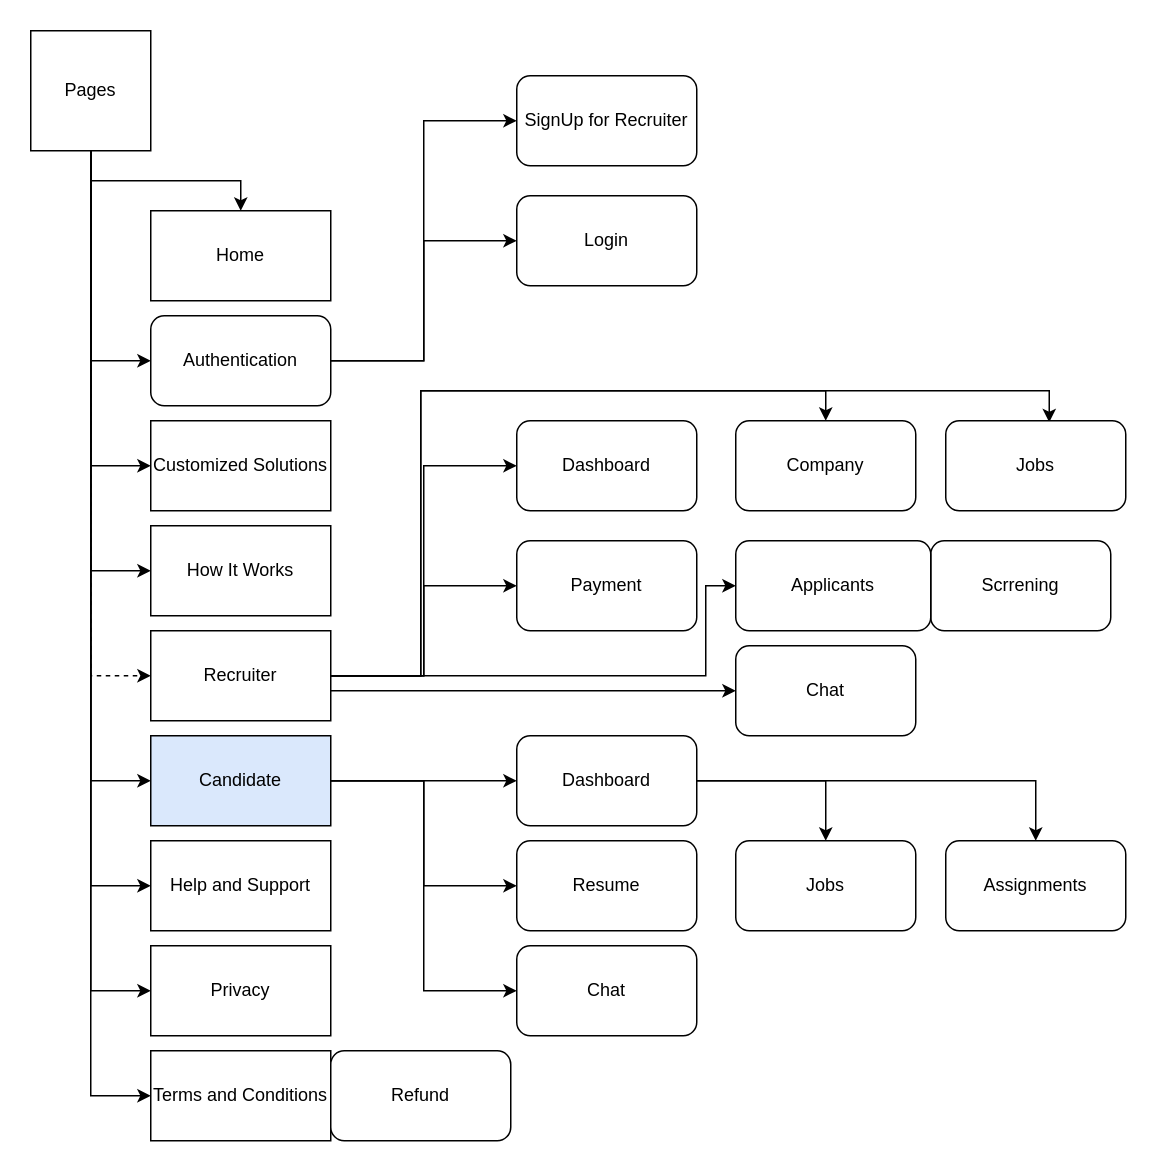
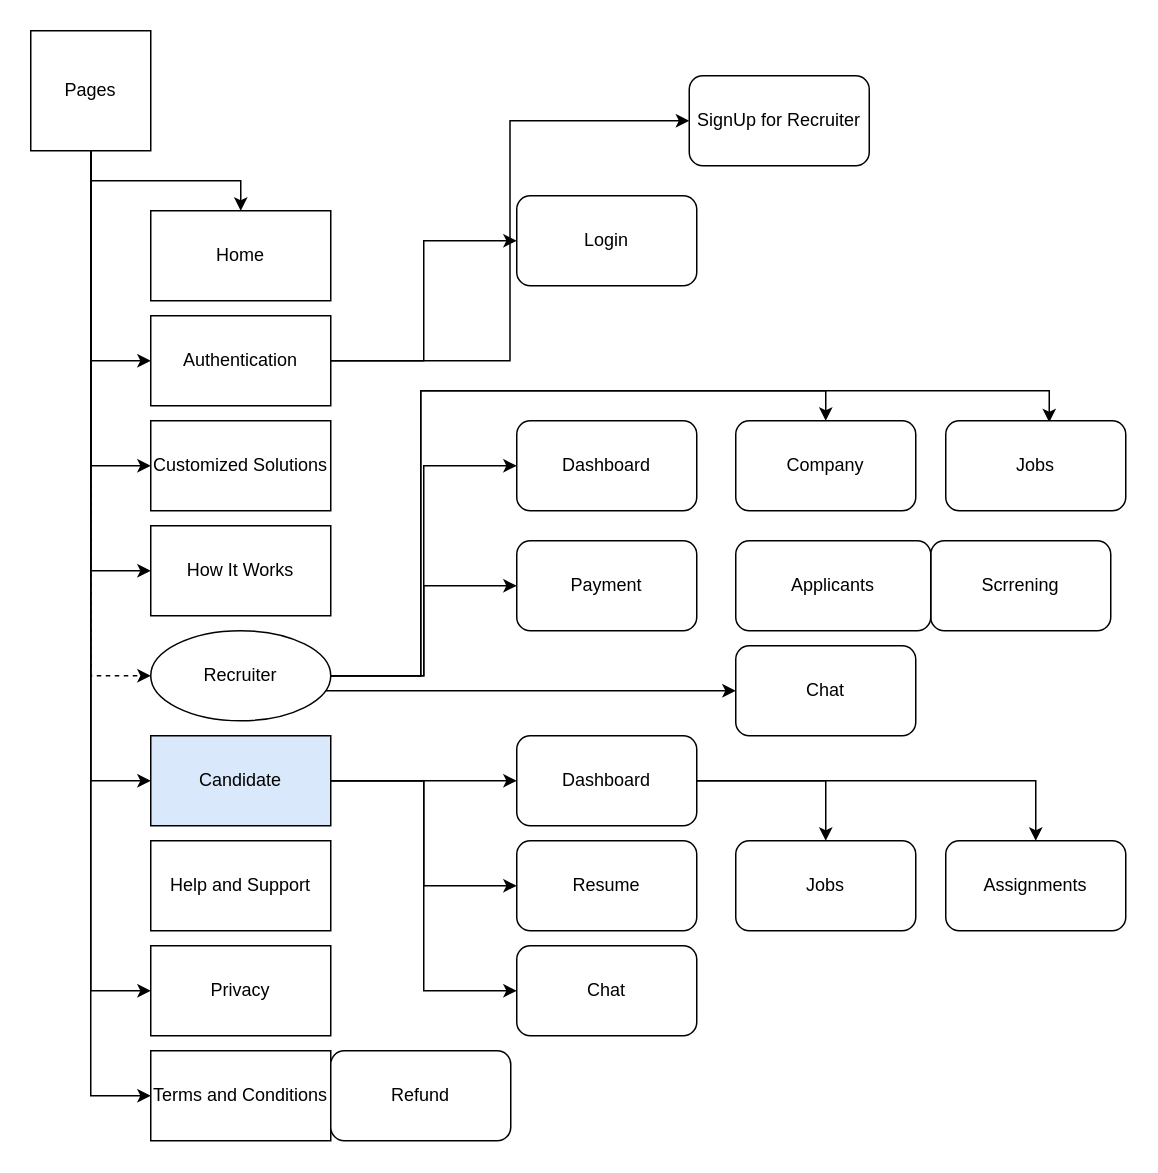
  <mxCell id="0" />
  <mxCell id="1" parent="0" />
  <mxCell id="2" style="edgeStyle=orthogonalEdgeStyle;rounded=0;orthogonalLoop=1;jettySize=auto;html=1;entryX=0.5;entryY=0;entryDx=0;entryDy=0;" edge="1" parent="1" source="11" target="15"><mxGeometry relative="1" as="geometry"><mxPoint x="140" y="70" as="targetPoint" /><Array as="points"><mxPoint x="60" y="120" /><mxPoint x="160" y="120" /></Array></mxGeometry></mxCell>
  <mxCell id="3" style="edgeStyle=orthogonalEdgeStyle;rounded=0;orthogonalLoop=1;jettySize=auto;html=1;entryX=0;entryY=0.5;entryDx=0;entryDy=0;" edge="1" parent="1" source="11" target="14"><mxGeometry relative="1" as="geometry" /></mxCell>
  <mxCell id="4" style="edgeStyle=orthogonalEdgeStyle;rounded=0;orthogonalLoop=1;jettySize=auto;html=1;entryX=0;entryY=0.5;entryDx=0;entryDy=0;" edge="1" parent="1" source="11" target="16"><mxGeometry relative="1" as="geometry" /></mxCell>
  <mxCell id="5" style="edgeStyle=orthogonalEdgeStyle;rounded=0;orthogonalLoop=1;jettySize=auto;html=1;entryX=0;entryY=0.5;entryDx=0;entryDy=0;" edge="1" parent="1" source="11" target="17"><mxGeometry relative="1" as="geometry" /></mxCell>
  <mxCell id="6" style="edgeStyle=orthogonalEdgeStyle;rounded=0;orthogonalLoop=1;jettySize=auto;html=1;entryX=0;entryY=0.5;entryDx=0;entryDy=0;dashed=1;" edge="1" parent="1" source="11" target="24"><mxGeometry relative="1" as="geometry" /></mxCell>
  <mxCell id="7" style="edgeStyle=orthogonalEdgeStyle;rounded=0;orthogonalLoop=1;jettySize=auto;html=1;entryX=0;entryY=0.5;entryDx=0;entryDy=0;" edge="1" parent="1" source="11" target="28"><mxGeometry relative="1" as="geometry" /></mxCell>
- <mxCell id="8" style="edgeStyle=orthogonalEdgeStyle;rounded=0;orthogonalLoop=1;jettySize=auto;html=1;entryX=0;entryY=0.5;entryDx=0;entryDy=0;" edge="1" parent="1" source="11" target="29"><mxGeometry relative="1" as="geometry" /></mxCell>
  <mxCell id="9" style="edgeStyle=orthogonalEdgeStyle;rounded=0;orthogonalLoop=1;jettySize=auto;html=1;entryX=0;entryY=0.5;entryDx=0;entryDy=0;" edge="1" parent="1" source="11" target="30"><mxGeometry relative="1" as="geometry" /></mxCell>
  <mxCell id="10" style="edgeStyle=orthogonalEdgeStyle;rounded=0;orthogonalLoop=1;jettySize=auto;html=1;entryX=0;entryY=0.5;entryDx=0;entryDy=0;" edge="1" parent="1" source="11" target="31"><mxGeometry relative="1" as="geometry" /></mxCell>
  <mxCell id="11" value="Pages" style="whiteSpace=wrap;html=1;aspect=fixed;" vertex="1" parent="1"><mxGeometry x="20" y="20" width="80" height="80" as="geometry" /></mxCell>
  <mxCell id="12" style="edgeStyle=orthogonalEdgeStyle;rounded=0;orthogonalLoop=1;jettySize=auto;html=1;entryX=0;entryY=0.5;entryDx=0;entryDy=0;" edge="1" parent="1" source="14" target="47"><mxGeometry relative="1" as="geometry" /></mxCell>
  <mxCell id="13" style="edgeStyle=orthogonalEdgeStyle;rounded=0;orthogonalLoop=1;jettySize=auto;html=1;entryX=0;entryY=0.5;entryDx=0;entryDy=0;" edge="1" parent="1" source="14" target="46"><mxGeometry relative="1" as="geometry" /></mxCell>
- <mxCell id="14" value="Authentication" style="whiteSpace=wrap;html=1;rounded=1;" vertex="1" parent="1"><mxGeometry x="100" y="210" width="120" height="60" as="geometry" /></mxCell>
+ <mxCell id="14" value="Authentication" style="rounded=0;whiteSpace=wrap;html=1;" vertex="1" parent="1"><mxGeometry x="100" y="210" width="120" height="60" as="geometry" /></mxCell>
  <mxCell id="15" value="Home" style="rounded=0;whiteSpace=wrap;html=1;" vertex="1" parent="1"><mxGeometry x="100" y="140" width="120" height="60" as="geometry" /></mxCell>
  <mxCell id="16" value="Customized Solutions" style="rounded=0;whiteSpace=wrap;html=1;" vertex="1" parent="1"><mxGeometry x="100" y="280" width="120" height="60" as="geometry" /></mxCell>
  <mxCell id="17" value="How It Works" style="rounded=0;whiteSpace=wrap;html=1;" vertex="1" parent="1"><mxGeometry x="100" y="350" width="120" height="60" as="geometry" /></mxCell>
  <mxCell id="18" style="edgeStyle=orthogonalEdgeStyle;rounded=0;orthogonalLoop=1;jettySize=auto;html=1;entryX=0;entryY=0.5;entryDx=0;entryDy=0;" edge="1" parent="1" source="24" target="45"><mxGeometry relative="1" as="geometry" /></mxCell>
  <mxCell id="19" style="edgeStyle=orthogonalEdgeStyle;rounded=0;orthogonalLoop=1;jettySize=auto;html=1;entryX=0;entryY=0.5;entryDx=0;entryDy=0;" edge="1" parent="1" source="24" target="42"><mxGeometry relative="1" as="geometry" /></mxCell>
  <mxCell id="20" style="edgeStyle=orthogonalEdgeStyle;rounded=0;orthogonalLoop=1;jettySize=auto;html=1;entryX=0.5;entryY=0;entryDx=0;entryDy=0;" edge="1" parent="1" source="24" target="44"><mxGeometry relative="1" as="geometry"><Array as="points"><mxPoint x="280" y="450" /><mxPoint x="280" y="260" /><mxPoint x="550" y="260" /></Array></mxGeometry></mxCell>
  <mxCell id="21" style="edgeStyle=orthogonalEdgeStyle;rounded=0;orthogonalLoop=1;jettySize=auto;html=1;entryX=0.575;entryY=0.017;entryDx=0;entryDy=0;entryPerimeter=0;" edge="1" parent="1" source="24" target="43"><mxGeometry relative="1" as="geometry"><Array as="points"><mxPoint x="280" y="450" /><mxPoint x="280" y="260" /><mxPoint x="699" y="260" /></Array></mxGeometry></mxCell>
  <mxCell id="22" style="edgeStyle=orthogonalEdgeStyle;rounded=0;orthogonalLoop=1;jettySize=auto;html=1;entryX=0;entryY=0.5;entryDx=0;entryDy=0;" edge="1" parent="1" source="24" target="39"><mxGeometry relative="1" as="geometry"><Array as="points"><mxPoint x="290" y="460" /><mxPoint x="290" y="460" /></Array></mxGeometry></mxCell>
- <mxCell id="23" style="edgeStyle=orthogonalEdgeStyle;rounded=0;orthogonalLoop=1;jettySize=auto;html=1;" edge="1" parent="1" source="24" target="41"><mxGeometry relative="1" as="geometry"><Array as="points"><mxPoint x="470" y="450" /><mxPoint x="470" y="390" /></Array></mxGeometry></mxCell>
- <mxCell id="24" value="Recruiter" style="rounded=0;whiteSpace=wrap;html=1;" vertex="1" parent="1"><mxGeometry x="100" y="420" width="120" height="60" as="geometry" /></mxCell>
+ <mxCell id="24" value="Recruiter" style="ellipse;whiteSpace=wrap;html=1;" vertex="1" parent="1"><mxGeometry x="100" y="420" width="120" height="60" as="geometry" /></mxCell>
  <mxCell id="25" style="edgeStyle=orthogonalEdgeStyle;rounded=0;orthogonalLoop=1;jettySize=auto;html=1;entryX=0;entryY=0.5;entryDx=0;entryDy=0;" edge="1" parent="1" source="28" target="38"><mxGeometry relative="1" as="geometry" /></mxCell>
  <mxCell id="26" style="edgeStyle=orthogonalEdgeStyle;rounded=0;orthogonalLoop=1;jettySize=auto;html=1;entryX=0;entryY=0.5;entryDx=0;entryDy=0;" edge="1" parent="1" source="28" target="33"><mxGeometry relative="1" as="geometry" /></mxCell>
  <mxCell id="27" style="edgeStyle=orthogonalEdgeStyle;rounded=0;orthogonalLoop=1;jettySize=auto;html=1;entryX=0;entryY=0.5;entryDx=0;entryDy=0;" edge="1" parent="1" source="28" target="48"><mxGeometry relative="1" as="geometry" /></mxCell>
  <mxCell id="28" value="Candidate" style="rounded=0;whiteSpace=wrap;html=1;fillColor=#dae8fc;" vertex="1" parent="1"><mxGeometry x="100" y="490" width="120" height="60" as="geometry" /></mxCell>
  <mxCell id="29" value="Help and Support" style="rounded=0;whiteSpace=wrap;html=1;" vertex="1" parent="1"><mxGeometry x="100" y="560" width="120" height="60" as="geometry" /></mxCell>
  <mxCell id="30" value="Privacy" style="rounded=0;whiteSpace=wrap;html=1;" vertex="1" parent="1"><mxGeometry x="100" y="630" width="120" height="60" as="geometry" /></mxCell>
  <mxCell id="31" value="Terms and Conditions" style="rounded=0;whiteSpace=wrap;html=1;" vertex="1" parent="1"><mxGeometry x="100" y="700" width="120" height="60" as="geometry" /></mxCell>
  <mxCell id="32" value="Refund" style="rounded=1;whiteSpace=wrap;html=1;" vertex="1" parent="1"><mxGeometry x="220" y="700" width="120" height="60" as="geometry" /></mxCell>
  <mxCell id="33" value="Resume" style="rounded=1;whiteSpace=wrap;html=1;" vertex="1" parent="1"><mxGeometry x="344" y="560" width="120" height="60" as="geometry" /></mxCell>
  <mxCell id="34" value="Assignments" style="rounded=1;whiteSpace=wrap;html=1;" vertex="1" parent="1"><mxGeometry x="630" y="560" width="120" height="60" as="geometry" /></mxCell>
  <mxCell id="35" value="Jobs" style="rounded=1;whiteSpace=wrap;html=1;" vertex="1" parent="1"><mxGeometry x="490" y="560" width="120" height="60" as="geometry" /></mxCell>
  <mxCell id="36" style="edgeStyle=orthogonalEdgeStyle;rounded=0;orthogonalLoop=1;jettySize=auto;html=1;entryX=0.5;entryY=0;entryDx=0;entryDy=0;" edge="1" parent="1" source="38" target="35"><mxGeometry relative="1" as="geometry" /></mxCell>
  <mxCell id="37" style="edgeStyle=orthogonalEdgeStyle;rounded=0;orthogonalLoop=1;jettySize=auto;html=1;entryX=0.5;entryY=0;entryDx=0;entryDy=0;" edge="1" parent="1" source="38" target="34"><mxGeometry relative="1" as="geometry" /></mxCell>
  <mxCell id="38" value="Dashboard" style="rounded=1;whiteSpace=wrap;html=1;" vertex="1" parent="1"><mxGeometry x="344" y="490" width="120" height="60" as="geometry" /></mxCell>
  <mxCell id="39" value="Chat" style="rounded=1;whiteSpace=wrap;html=1;" vertex="1" parent="1"><mxGeometry x="490" y="430" width="120" height="60" as="geometry" /></mxCell>
  <mxCell id="40" value="Scrrening" style="rounded=1;whiteSpace=wrap;html=1;" vertex="1" parent="1"><mxGeometry x="620" y="360" width="120" height="60" as="geometry" /></mxCell>
  <mxCell id="41" value="Applicants" style="rounded=1;whiteSpace=wrap;html=1;" vertex="1" parent="1"><mxGeometry x="490" y="360" width="130" height="60" as="geometry" /></mxCell>
  <mxCell id="42" value="Payment" style="rounded=1;whiteSpace=wrap;html=1;" vertex="1" parent="1"><mxGeometry x="344" y="360" width="120" height="60" as="geometry" /></mxCell>
  <mxCell id="43" value="Jobs" style="rounded=1;whiteSpace=wrap;html=1;" vertex="1" parent="1"><mxGeometry x="630" y="280" width="120" height="60" as="geometry" /></mxCell>
  <mxCell id="44" value="Company" style="rounded=1;whiteSpace=wrap;html=1;" vertex="1" parent="1"><mxGeometry x="490" y="280" width="120" height="60" as="geometry" /></mxCell>
  <mxCell id="45" value="Dashboard" style="rounded=1;whiteSpace=wrap;html=1;" vertex="1" parent="1"><mxGeometry x="344" y="280" width="120" height="60" as="geometry" /></mxCell>
  <mxCell id="46" value="Login" style="rounded=1;whiteSpace=wrap;html=1;" vertex="1" parent="1"><mxGeometry x="344" y="130" width="120" height="60" as="geometry" /></mxCell>
- <mxCell id="47" value="SignUp for Recruiter" style="rounded=1;whiteSpace=wrap;html=1;" vertex="1" parent="1"><mxGeometry x="344" y="50" width="120" height="60" as="geometry" /></mxCell>
+ <mxCell id="47" value="SignUp for Recruiter" style="rounded=1;whiteSpace=wrap;html=1;" vertex="1" parent="1"><mxGeometry x="459" y="50" width="120" height="60" as="geometry" /></mxCell>
  <mxCell id="48" value="Chat" style="rounded=1;whiteSpace=wrap;html=1;" vertex="1" parent="1"><mxGeometry x="344" y="630" width="120" height="60" as="geometry" /></mxCell>
